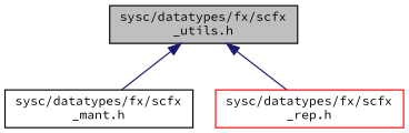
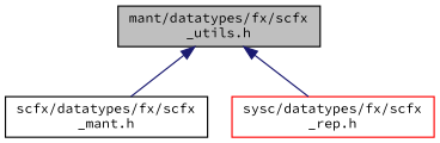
  digraph {
    fontname="Source Code Pro"
    node [color=black fillcolor=white fontname="Source Code Pro" fontsize=10 shape=record style=filled]
    edge [color=midnightblue dir=back fontname="Source Code Pro" fontsize=10 labelfontname=FreeSans labelfontsize=10 style=solid]
-   n1 [fillcolor=grey75 fontcolor=black height=0.2 label="sysc/datatypes/fx/scfx\l_utils.h" width=0.4]
-   n2 [height=0.2 label="sysc/datatypes/fx/scfx\l_mant.h" width=0.4]
+   n1 [fillcolor=grey75 fontcolor=black height=0.2 label="mant/datatypes/fx/scfx\l_utils.h" width=0.4]
+   n2 [height=0.2 label="scfx/datatypes/fx/scfx\l_mant.h" width=0.4]
    n3 [color=red height=0.2 label="sysc/datatypes/fx/scfx\l_rep.h" width=0.4]
    n1 -> n2
    n1 -> n3
  }
